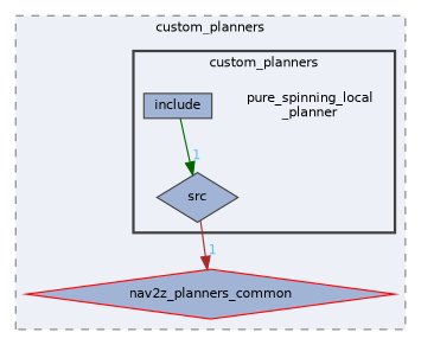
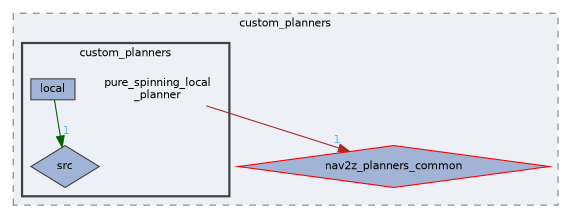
  digraph {
    compound=true
    node [fontname=Helvetica fontsize=10 shape=diamond color=grey25 fillcolor="#a2b4d6" style=filled]
    edge [fontcolor=steelblue1 fontname=Helvetica fontsize=10 headlabel=1 labeldistance=1.5 labelfontname=Helvetica labelfontsize=10]
    n1 [height=0.2 label="pure_spinning_local\l_planner" shape=plaintext width=0.4 color="" fillcolor="" style=""]
-   n2 [height=0.2 label=include shape=box width=0.4]
+   n2 [height=0.2 label=local shape=box width=0.4]
    n3 [height=0.2 label=src width=0.4]
    n4 [color=red height=0.2 label=nav2z_planners_common width=0.4]
    subgraph cluster_1 {
      bgcolor="#edf0f7"
      fontname=Helvetica
      fontsize=10
      label=custom_planners
      pencolor=grey50
      style="filled,dashed"
      n4
      subgraph cluster_2 {
        bgcolor="#edf0f7"
        fontname=Helvetica
        fontsize=10
        label=custom_planners
        pencolor=grey25
        style="filled,bold"
        n1
        n2
        n3
      }
    }
    n2 -> n3 [color=darkgreen]
-   n3 -> n4 [color=brown]
+   n1 -> n4 [color=brown]
  }
